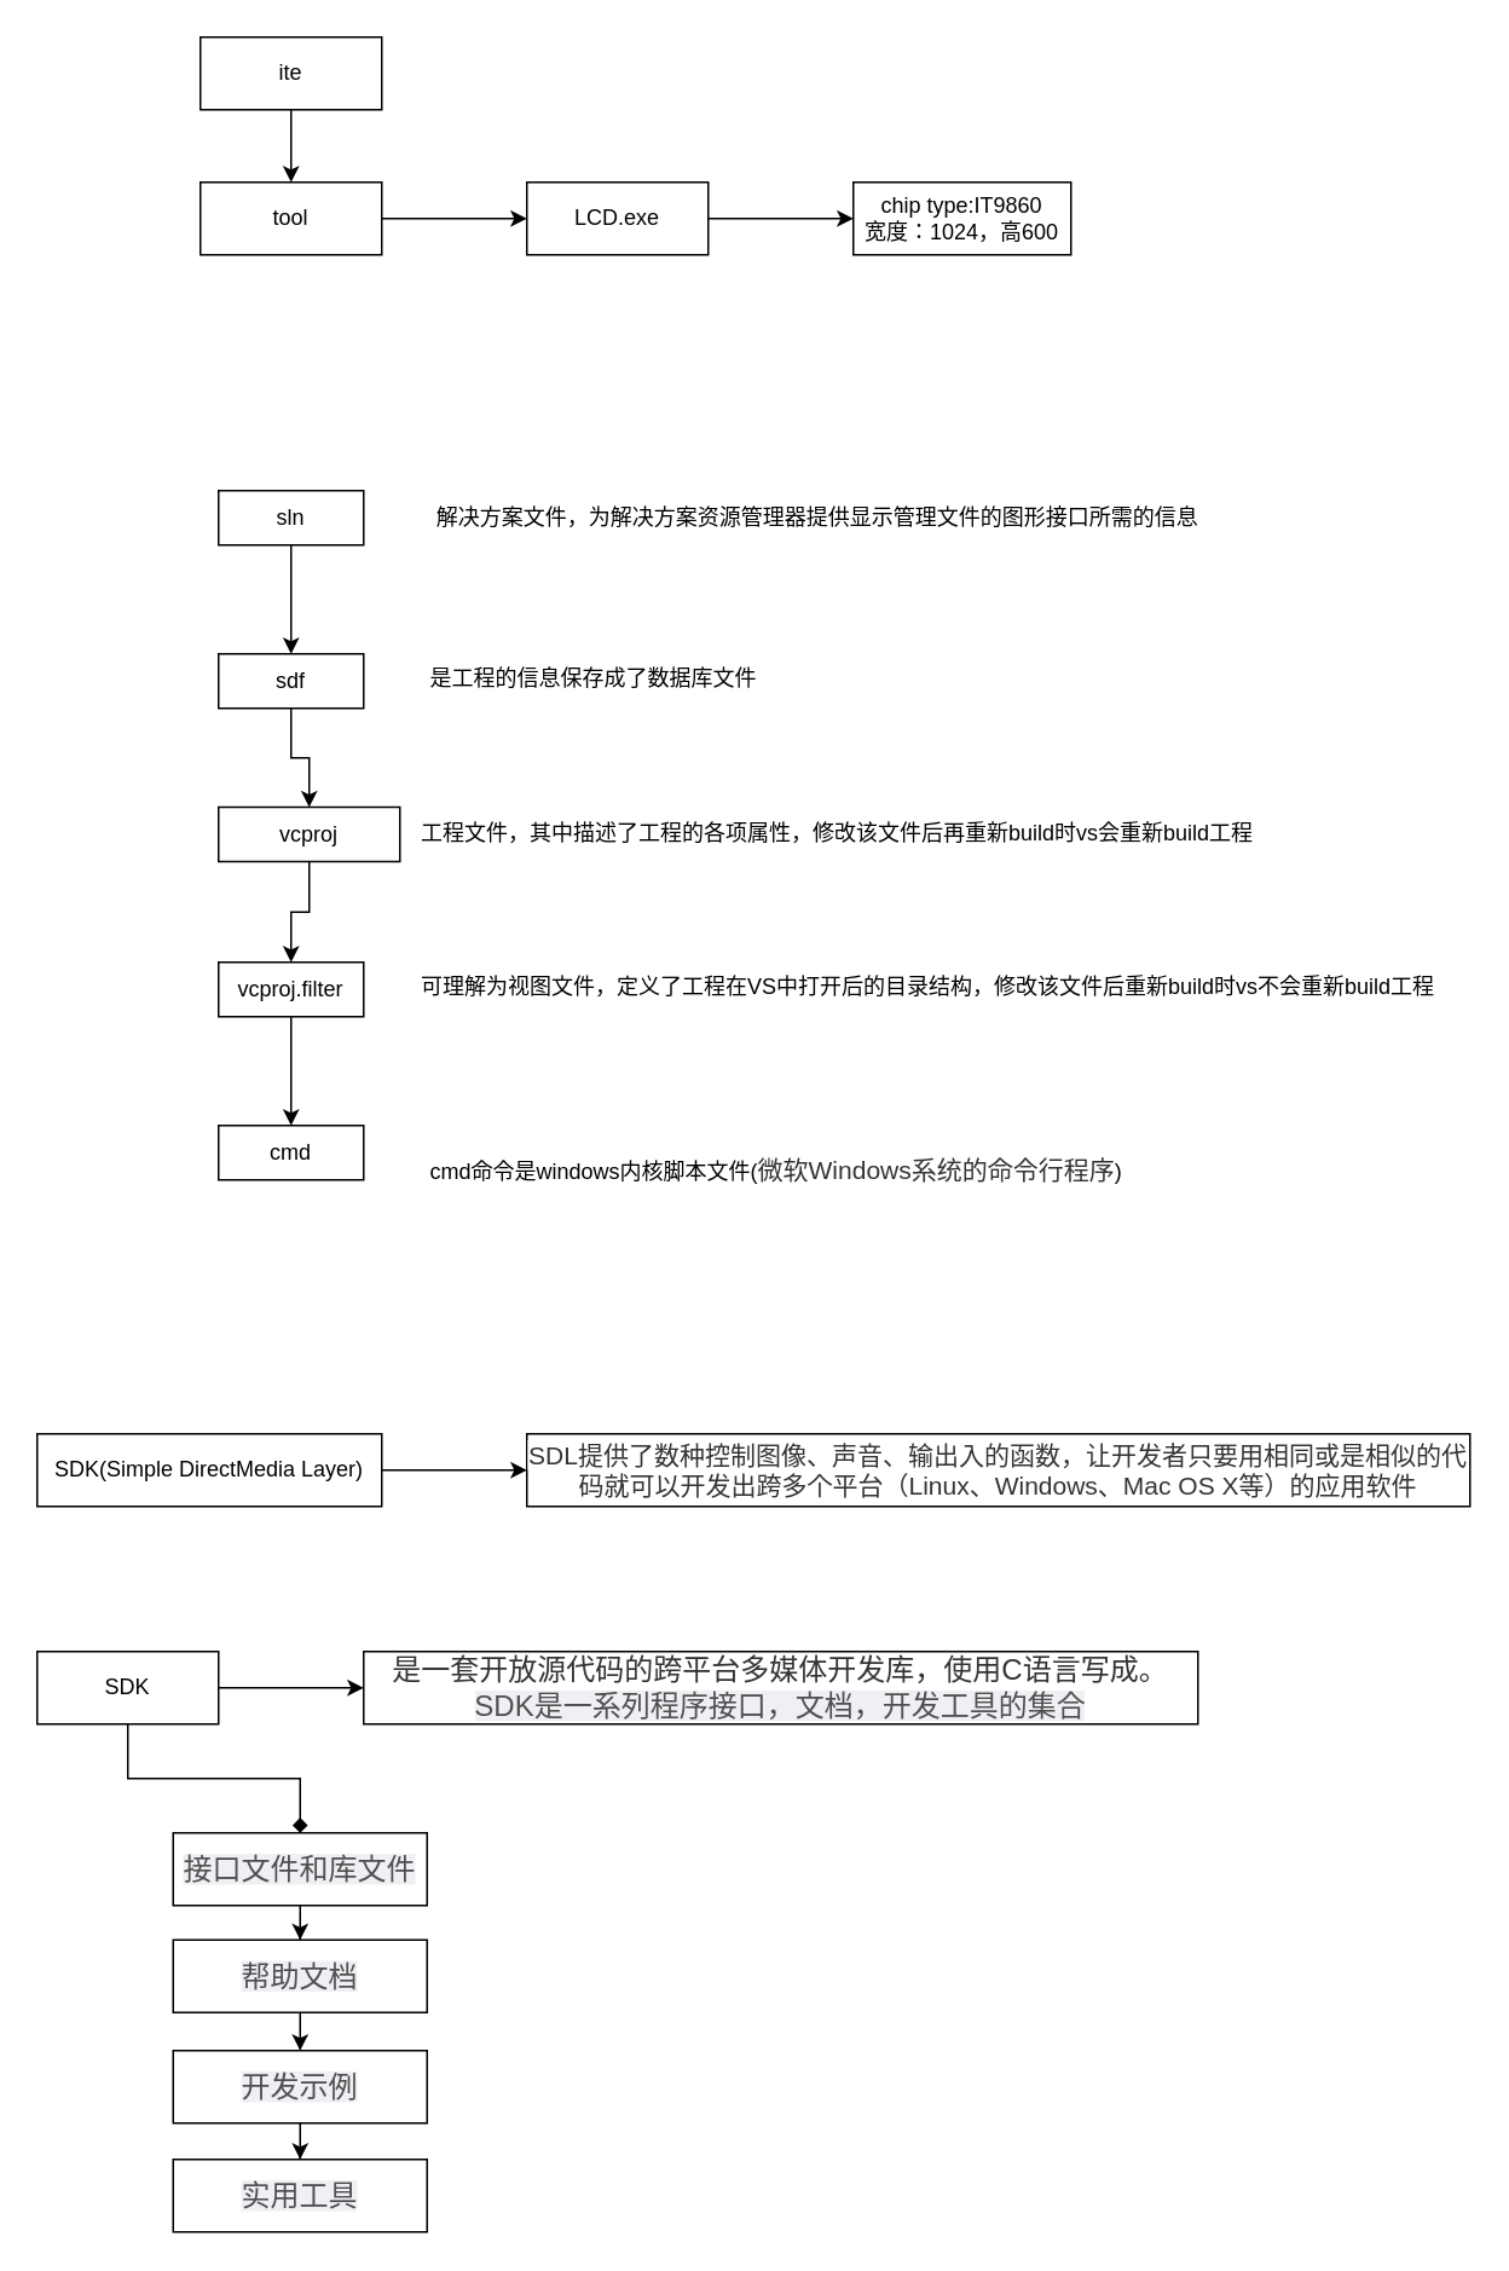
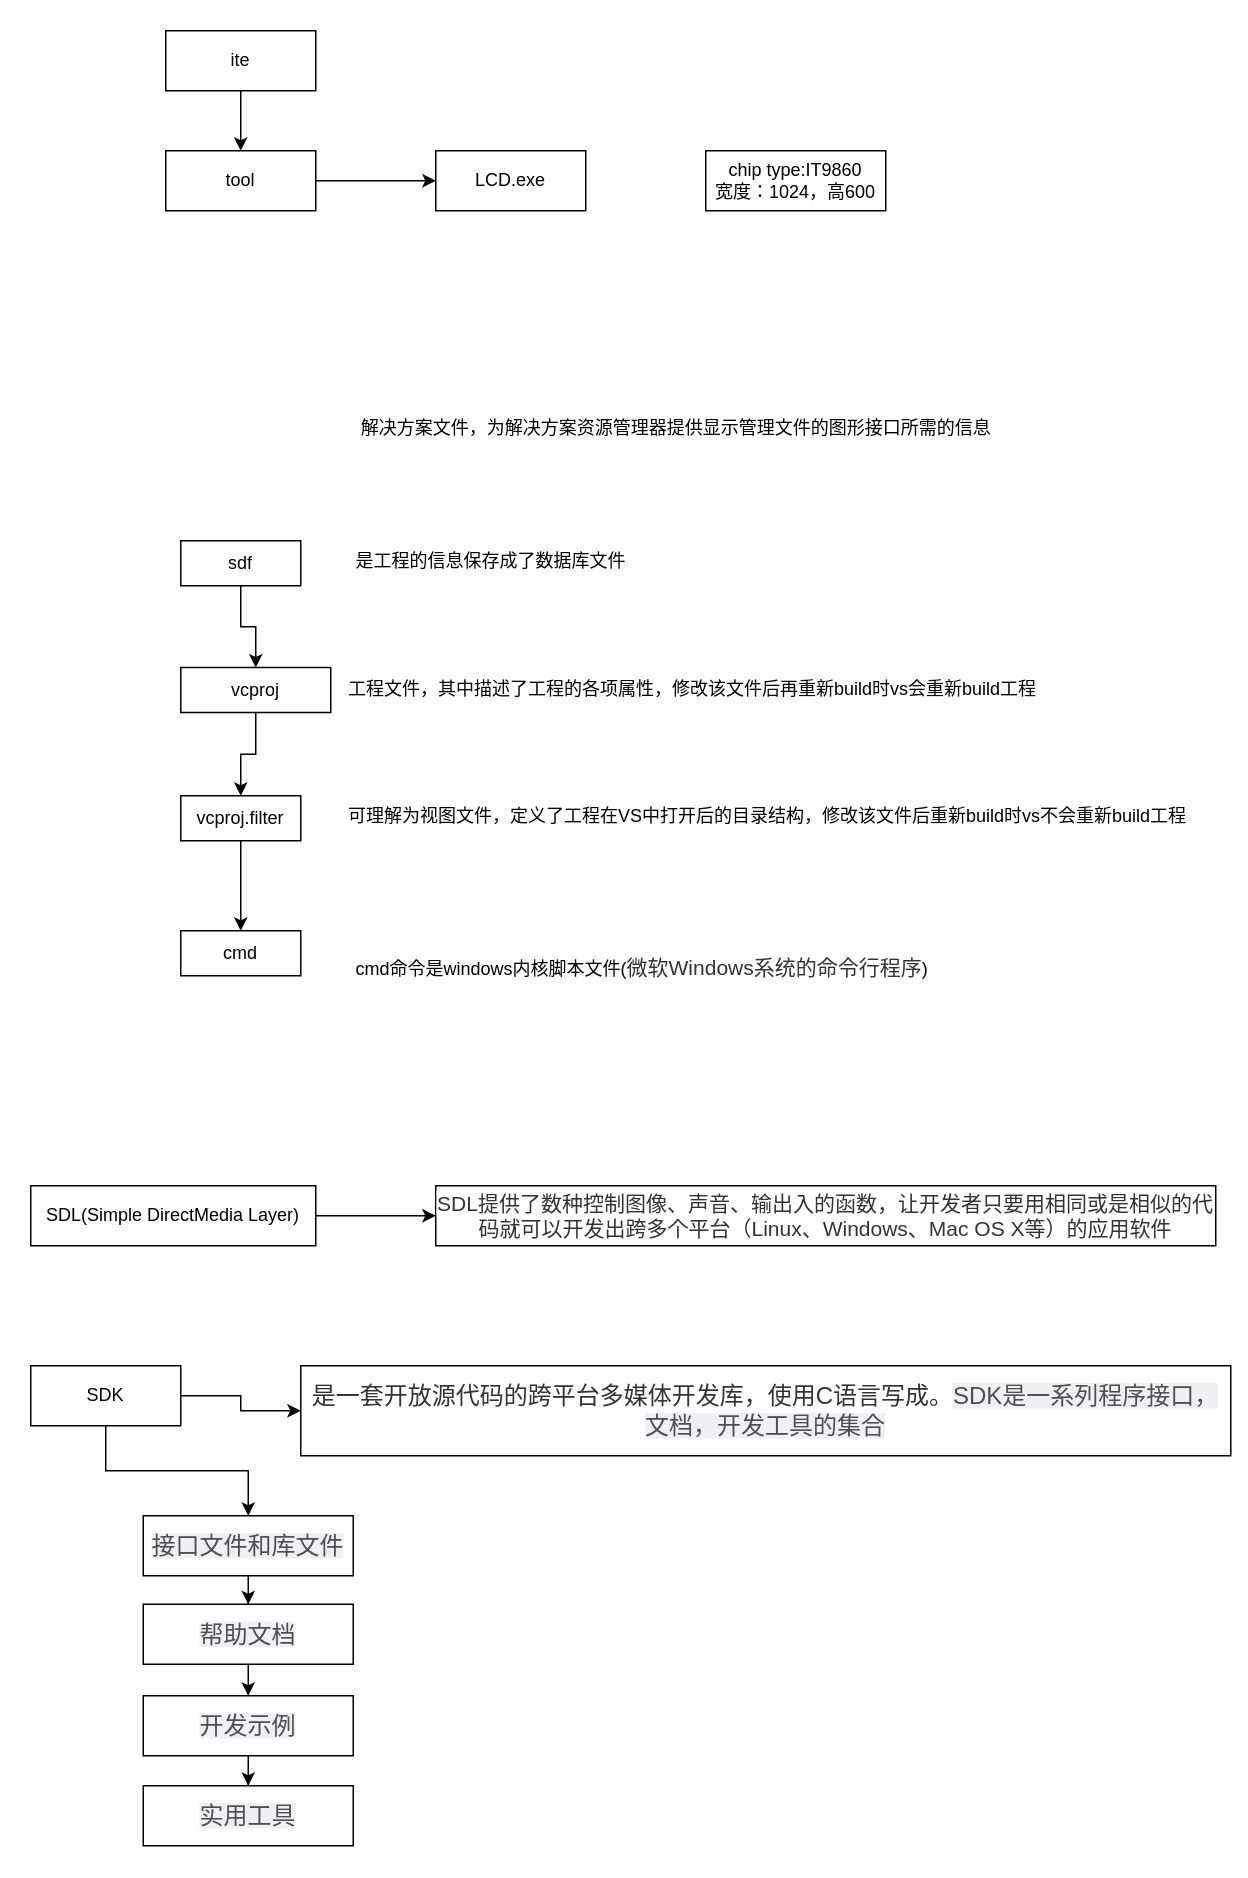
  <mxCell id="0" />
  <mxCell id="1" parent="0" />
  <mxCell id="2" value="" style="edgeStyle=orthogonalEdgeStyle;rounded=0;orthogonalLoop=1;jettySize=auto;html=1;" parent="1" source="3" target="5" edge="1"><mxGeometry relative="1" as="geometry" /></mxCell>
  <mxCell id="3" value="ite" style="rounded=0;whiteSpace=wrap;html=1;" parent="1" vertex="1"><mxGeometry x="110" y="20" width="100" height="40" as="geometry" /></mxCell>
  <mxCell id="4" value="" style="edgeStyle=orthogonalEdgeStyle;rounded=0;orthogonalLoop=1;jettySize=auto;html=1;" parent="1" source="5" target="7" edge="1"><mxGeometry relative="1" as="geometry" /></mxCell>
  <mxCell id="5" value="tool" style="rounded=0;whiteSpace=wrap;html=1;" parent="1" vertex="1"><mxGeometry x="110" y="100" width="100" height="40" as="geometry" /></mxCell>
- <mxCell id="6" value="" style="edgeStyle=orthogonalEdgeStyle;rounded=0;orthogonalLoop=1;jettySize=auto;html=1;" parent="1" source="7" target="8" edge="1"><mxGeometry relative="1" as="geometry" /></mxCell>
  <mxCell id="7" value="LCD.exe" style="rounded=0;whiteSpace=wrap;html=1;" parent="1" vertex="1"><mxGeometry x="290" y="100" width="100" height="40" as="geometry" /></mxCell>
  <mxCell id="8" value="chip type:IT9860&lt;br&gt;宽度：1024，高600" style="rounded=0;whiteSpace=wrap;html=1;" parent="1" vertex="1"><mxGeometry x="470" y="100" width="120" height="40" as="geometry" /></mxCell>
- <mxCell id="9" value="" style="edgeStyle=orthogonalEdgeStyle;rounded=0;orthogonalLoop=1;jettySize=auto;html=1;" parent="1" source="10" target="12" edge="1"><mxGeometry relative="1" as="geometry" /></mxCell>
- <mxCell id="10" value="sln" style="whiteSpace=wrap;html=1;" parent="1" vertex="1"><mxGeometry x="120" y="270" width="80" height="30" as="geometry" /></mxCell>
  <mxCell id="11" value="" style="edgeStyle=orthogonalEdgeStyle;rounded=0;orthogonalLoop=1;jettySize=auto;html=1;" parent="1" source="12" target="14" edge="1"><mxGeometry relative="1" as="geometry" /></mxCell>
  <mxCell id="12" value="sdf" style="whiteSpace=wrap;html=1;" parent="1" vertex="1"><mxGeometry x="120" y="360" width="80" height="30" as="geometry" /></mxCell>
  <mxCell id="13" value="" style="edgeStyle=orthogonalEdgeStyle;rounded=0;orthogonalLoop=1;jettySize=auto;html=1;" parent="1" source="14" target="16" edge="1"><mxGeometry relative="1" as="geometry" /></mxCell>
  <mxCell id="14" value="vcproj" style="whiteSpace=wrap;html=1;" parent="1" vertex="1"><mxGeometry x="120" y="444.5" width="100" height="30" as="geometry" /></mxCell>
  <mxCell id="15" value="" style="edgeStyle=orthogonalEdgeStyle;rounded=0;orthogonalLoop=1;jettySize=auto;html=1;" parent="1" source="16" target="21" edge="1"><mxGeometry relative="1" as="geometry" /></mxCell>
  <mxCell id="16" value="vcproj.filter" style="whiteSpace=wrap;html=1;" parent="1" vertex="1"><mxGeometry x="120" y="530" width="80" height="30" as="geometry" /></mxCell>
  <mxCell id="17" value="解决方案文件，为解决方案资源管理器提供显示管理文件的图形接口所需的信息" style="text;html=1;align=center;verticalAlign=middle;resizable=0;points=[];autosize=1;" parent="1" vertex="1"><mxGeometry x="230" y="275" width="440" height="20" as="geometry" /></mxCell>
  <mxCell id="18" value="是工程的信息保存成了数据库文件" style="text;whiteSpace=wrap;html=1;" parent="1" vertex="1"><mxGeometry x="235" y="360" width="210" height="30" as="geometry" /></mxCell>
  <mxCell id="19" value="工程文件，其中描述了工程的各项属性，修改该文件后再重新build时vs会重新build工程" style="text;whiteSpace=wrap;html=1;" parent="1" vertex="1"><mxGeometry x="230" y="445" width="480" height="30" as="geometry" /></mxCell>
  <mxCell id="20" value="可理解为视图文件，定义了工程在VS中打开后的目录结构，修改该文件后重新build时vs不会重新build工程" style="text;whiteSpace=wrap;html=1;" parent="1" vertex="1"><mxGeometry x="230" y="530" width="580" height="40" as="geometry" /></mxCell>
  <mxCell id="21" value="cmd" style="whiteSpace=wrap;html=1;" parent="1" vertex="1"><mxGeometry x="120" y="620" width="80" height="30" as="geometry" /></mxCell>
  <mxCell id="22" value="cmd命令是windows内核脚本文件(&lt;span style=&quot;color: rgb(51 , 51 , 51) ; font-family: &amp;#34;arial&amp;#34; , , sans-serif ; font-size: 14px ; text-indent: 28px ; background-color: rgb(255 , 255 , 255)&quot;&gt;微软Windows系统的命令行程序&lt;/span&gt;)" style="text;whiteSpace=wrap;html=1;" parent="1" vertex="1"><mxGeometry x="235" y="630" width="515" height="30" as="geometry" /></mxCell>
  <mxCell id="23" value="" style="edgeStyle=orthogonalEdgeStyle;rounded=0;orthogonalLoop=1;jettySize=auto;html=1;" edge="1" parent="1" source="24" target="28"><mxGeometry relative="1" as="geometry" /></mxCell>
- <mxCell id="24" value="SDK(Simple DirectMedia Layer)" style="whiteSpace=wrap;html=1;" vertex="1" parent="1"><mxGeometry x="20" y="790" width="190" height="40" as="geometry" /></mxCell>
+ <mxCell id="24" value="SDL(Simple DirectMedia Layer)" style="whiteSpace=wrap;html=1;" vertex="1" parent="1"><mxGeometry x="20" y="790" width="190" height="40" as="geometry" /></mxCell>
  <mxCell id="25" value="" style="edgeStyle=orthogonalEdgeStyle;rounded=0;orthogonalLoop=1;jettySize=auto;html=1;" edge="1" parent="1" source="27" target="29"><mxGeometry relative="1" as="geometry" /></mxCell>
- <mxCell id="26" value="" style="edgeStyle=orthogonalEdgeStyle;rounded=0;orthogonalLoop=1;jettySize=auto;html=1;endArrow=diamond;" edge="1" parent="1" source="27" target="31"><mxGeometry relative="1" as="geometry" /></mxCell>
+ <mxCell id="26" value="" style="edgeStyle=orthogonalEdgeStyle;rounded=0;orthogonalLoop=1;jettySize=auto;html=1;" edge="1" parent="1" source="27" target="31"><mxGeometry relative="1" as="geometry" /></mxCell>
  <mxCell id="27" value="SDK" style="whiteSpace=wrap;html=1;" vertex="1" parent="1"><mxGeometry x="20" y="910" width="100" height="40" as="geometry" /></mxCell>
  <mxCell id="28" value="&lt;span style=&quot;color: rgb(51 , 51 , 51) ; font-family: &amp;#34;arial&amp;#34; , , sans-serif ; font-size: 14px ; text-indent: 28px ; background-color: rgb(255 , 255 , 255)&quot;&gt;SDL提供了数种控制图像、声音、输出入的函数，让开发者只要用相同或是相似的代码就可以开发出跨多个平台（Linux、Windows、Mac OS X等）的应用软件&lt;/span&gt;" style="whiteSpace=wrap;html=1;" vertex="1" parent="1"><mxGeometry x="290" y="790" width="520" height="40" as="geometry" /></mxCell>
- <mxCell id="29" value="&lt;span style=&quot;color: rgb(51 , 51 , 51) ; font-family: &amp;#34;pingfang sc&amp;#34; , &amp;#34;lantinghei sc&amp;#34; , &amp;#34;microsoft yahei&amp;#34; , &amp;#34;arial&amp;#34; , , sans-serif , &amp;#34;tahoma&amp;#34; ; font-size: 16px ; background-color: rgb(255 , 255 , 255)&quot;&gt;是一套开放源代码的跨平台多媒体开发库&lt;/span&gt;&lt;span style=&quot;color: rgb(51 , 51 , 51) ; font-family: &amp;#34;pingfang sc&amp;#34; , &amp;#34;lantinghei sc&amp;#34; , &amp;#34;microsoft yahei&amp;#34; , &amp;#34;arial&amp;#34; , , sans-serif , &amp;#34;tahoma&amp;#34; ; font-size: 16px ; background-color: rgb(255 , 255 , 255)&quot;&gt;，使用C语言写成。&lt;/span&gt;&lt;span style=&quot;color: rgb(79 , 79 , 79) ; font-family: , &amp;#34;sf ui text&amp;#34; , &amp;#34;arial&amp;#34; , &amp;#34;pingfang sc&amp;#34; , &amp;#34;hiragino sans gb&amp;#34; , &amp;#34;microsoft yahei&amp;#34; , &amp;#34;wenquanyi micro hei&amp;#34; , sans-serif , &amp;#34;simhei&amp;#34; , &amp;#34;simsun&amp;#34; ; font-size: 16px ; background-color: rgb(238 , 240 , 244)&quot;&gt;SDK是一系列程序接口，文档，开发工具的集合&lt;/span&gt;" style="whiteSpace=wrap;html=1;" vertex="1" parent="1"><mxGeometry x="200" y="910" width="460" height="40" as="geometry" /></mxCell>
+ <mxCell id="29" value="&lt;span style=&quot;color: rgb(51 , 51 , 51) ; font-family: &amp;#34;pingfang sc&amp;#34; , &amp;#34;lantinghei sc&amp;#34; , &amp;#34;microsoft yahei&amp;#34; , &amp;#34;arial&amp;#34; , , sans-serif , &amp;#34;tahoma&amp;#34; ; font-size: 16px ; background-color: rgb(255 , 255 , 255)&quot;&gt;是一套开放源代码的跨平台多媒体开发库&lt;/span&gt;&lt;span style=&quot;color: rgb(51 , 51 , 51) ; font-family: &amp;#34;pingfang sc&amp;#34; , &amp;#34;lantinghei sc&amp;#34; , &amp;#34;microsoft yahei&amp;#34; , &amp;#34;arial&amp;#34; , , sans-serif , &amp;#34;tahoma&amp;#34; ; font-size: 16px ; background-color: rgb(255 , 255 , 255)&quot;&gt;，使用C语言写成。&lt;/span&gt;&lt;span style=&quot;color: rgb(79 , 79 , 79) ; font-family: , &amp;#34;sf ui text&amp;#34; , &amp;#34;arial&amp;#34; , &amp;#34;pingfang sc&amp;#34; , &amp;#34;hiragino sans gb&amp;#34; , &amp;#34;microsoft yahei&amp;#34; , &amp;#34;wenquanyi micro hei&amp;#34; , sans-serif , &amp;#34;simhei&amp;#34; , &amp;#34;simsun&amp;#34; ; font-size: 16px ; background-color: rgb(238 , 240 , 244)&quot;&gt;SDK是一系列程序接口，文档，开发工具的集合&lt;/span&gt;" style="whiteSpace=wrap;html=1;" vertex="1" parent="1"><mxGeometry x="200" y="910" width="620" height="60" as="geometry" /></mxCell>
  <mxCell id="30" value="" style="edgeStyle=orthogonalEdgeStyle;rounded=0;orthogonalLoop=1;jettySize=auto;html=1;" edge="1" parent="1" source="31" target="33"><mxGeometry relative="1" as="geometry" /></mxCell>
  <mxCell id="31" value="&lt;span style=&quot;color: rgb(79 , 79 , 79) ; font-family: , &amp;#34;sf ui text&amp;#34; , &amp;#34;arial&amp;#34; , &amp;#34;pingfang sc&amp;#34; , &amp;#34;hiragino sans gb&amp;#34; , &amp;#34;microsoft yahei&amp;#34; , &amp;#34;wenquanyi micro hei&amp;#34; , sans-serif , &amp;#34;simhei&amp;#34; , &amp;#34;simsun&amp;#34; ; font-size: 16px ; background-color: rgb(238 , 240 , 244)&quot;&gt;接口文件和库文件&lt;/span&gt;" style="whiteSpace=wrap;html=1;" vertex="1" parent="1"><mxGeometry x="95" y="1010" width="140" height="40" as="geometry" /></mxCell>
  <mxCell id="32" value="" style="edgeStyle=orthogonalEdgeStyle;rounded=0;orthogonalLoop=1;jettySize=auto;html=1;" edge="1" parent="1" source="33" target="35"><mxGeometry relative="1" as="geometry" /></mxCell>
  <mxCell id="33" value="&lt;span style=&quot;color: rgb(79 , 79 , 79) ; font-family: , &amp;#34;sf ui text&amp;#34; , &amp;#34;arial&amp;#34; , &amp;#34;pingfang sc&amp;#34; , &amp;#34;hiragino sans gb&amp;#34; , &amp;#34;microsoft yahei&amp;#34; , &amp;#34;wenquanyi micro hei&amp;#34; , sans-serif , &amp;#34;simhei&amp;#34; , &amp;#34;simsun&amp;#34; ; font-size: 16px ; background-color: rgb(238 , 240 , 244)&quot;&gt;帮助文档&lt;/span&gt;" style="whiteSpace=wrap;html=1;" vertex="1" parent="1"><mxGeometry x="95" y="1069" width="140" height="40" as="geometry" /></mxCell>
  <mxCell id="34" value="" style="edgeStyle=orthogonalEdgeStyle;rounded=0;orthogonalLoop=1;jettySize=auto;html=1;" edge="1" parent="1" source="35" target="36"><mxGeometry relative="1" as="geometry" /></mxCell>
  <mxCell id="35" value="&lt;span style=&quot;color: rgb(79 , 79 , 79) ; font-family: , &amp;#34;sf ui text&amp;#34; , &amp;#34;arial&amp;#34; , &amp;#34;pingfang sc&amp;#34; , &amp;#34;hiragino sans gb&amp;#34; , &amp;#34;microsoft yahei&amp;#34; , &amp;#34;wenquanyi micro hei&amp;#34; , sans-serif , &amp;#34;simhei&amp;#34; , &amp;#34;simsun&amp;#34; ; font-size: 16px ; background-color: rgb(238 , 240 , 244)&quot;&gt;开发示例&lt;/span&gt;" style="whiteSpace=wrap;html=1;" vertex="1" parent="1"><mxGeometry x="95" y="1130" width="140" height="40" as="geometry" /></mxCell>
  <mxCell id="36" value="&lt;span style=&quot;color: rgb(79 , 79 , 79) ; font-family: , &amp;#34;sf ui text&amp;#34; , &amp;#34;arial&amp;#34; , &amp;#34;pingfang sc&amp;#34; , &amp;#34;hiragino sans gb&amp;#34; , &amp;#34;microsoft yahei&amp;#34; , &amp;#34;wenquanyi micro hei&amp;#34; , sans-serif , &amp;#34;simhei&amp;#34; , &amp;#34;simsun&amp;#34; ; font-size: 16px ; background-color: rgb(238 , 240 , 244)&quot;&gt;实用工具&lt;/span&gt;" style="whiteSpace=wrap;html=1;" vertex="1" parent="1"><mxGeometry x="95" y="1190" width="140" height="40" as="geometry" /></mxCell>
